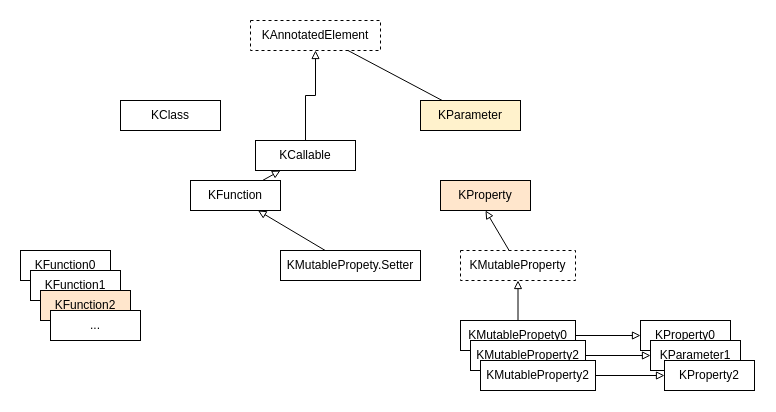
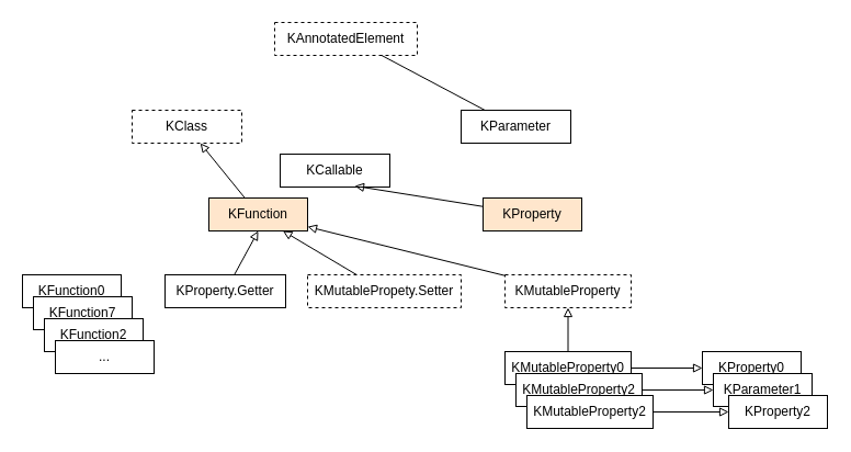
  <mxCell id="0" />
  <mxCell id="1" parent="0" />
  <mxCell id="2" value="KAnnotatedElement" style="rounded=0;whiteSpace=wrap;html=1;dashed=1;" vertex="1" parent="1"><mxGeometry x="250" y="20" width="130" height="30" as="geometry" /></mxCell>
  <mxCell id="3" style="rounded=0;orthogonalLoop=1;jettySize=auto;html=1;entryX=0.75;entryY=1;entryDx=0;entryDy=0;endArrow=none;endFill=0;" edge="1" parent="1" source="4" target="2"><mxGeometry relative="1" as="geometry" /></mxCell>
- <mxCell id="4" value="KParameter" style="rounded=0;whiteSpace=wrap;html=1;fillColor=#fff2cc;" vertex="1" parent="1"><mxGeometry x="420" y="100" width="100" height="30" as="geometry" /></mxCell>
- <mxCell id="5" style="rounded=0;orthogonalLoop=1;jettySize=auto;html=1;entryX=0.25;entryY=1;entryDx=0;entryDy=0;endArrow=block;endFill=0;" edge="1" parent="1" source="6" target="9"><mxGeometry relative="1" as="geometry" /></mxCell>
- <mxCell id="6" value="KFunction" style="rounded=0;whiteSpace=wrap;html=1;" vertex="1" parent="1"><mxGeometry x="190" y="180" width="90" height="30" as="geometry" /></mxCell>
- <mxCell id="7" value="KClass" style="rounded=0;whiteSpace=wrap;html=1;" vertex="1" parent="1"><mxGeometry x="120" y="100" width="100" height="30" as="geometry" /></mxCell>
- <mxCell id="8" style="edgeStyle=orthogonalEdgeStyle;rounded=0;orthogonalLoop=1;jettySize=auto;html=1;entryX=0.5;entryY=1;entryDx=0;entryDy=0;endArrow=block;endFill=0;" edge="1" parent="1" source="9" target="2"><mxGeometry relative="1" as="geometry" /></mxCell>
+ <mxCell id="4" value="KParameter" style="rounded=0;whiteSpace=wrap;html=1;" vertex="1" parent="1"><mxGeometry x="420" y="100" width="100" height="30" as="geometry" /></mxCell>
+ <mxCell id="5" style="rounded=0;orthogonalLoop=1;jettySize=auto;html=1;endArrow=block;endFill=0;" edge="1" parent="1" source="6" target="7"><mxGeometry relative="1" as="geometry" /></mxCell>
+ <mxCell id="6" value="KFunction" style="rounded=0;whiteSpace=wrap;html=1;fillColor=#ffe6cc;" vertex="1" parent="1"><mxGeometry x="190" y="180" width="90" height="30" as="geometry" /></mxCell>
+ <mxCell id="7" value="KClass" style="rounded=0;whiteSpace=wrap;html=1;dashed=1;" vertex="1" parent="1"><mxGeometry x="120" y="100" width="100" height="30" as="geometry" /></mxCell>
  <mxCell id="9" value="KCallable" style="rounded=0;whiteSpace=wrap;html=1;" vertex="1" parent="1"><mxGeometry x="255" y="140" width="100" height="30" as="geometry" /></mxCell>
+ <mxCell id="10" style="rounded=0;orthogonalLoop=1;jettySize=auto;html=1;entryX=0.68;entryY=0.967;entryDx=0;entryDy=0;endArrow=block;endFill=0;entryPerimeter=0;" edge="1" parent="1" source="11" target="9"><mxGeometry relative="1" as="geometry"><mxPoint x="390" y="130" as="targetPoint" /></mxGeometry></mxCell>
  <mxCell id="11" value="KProperty" style="rounded=0;whiteSpace=wrap;html=1;fillColor=#ffe6cc;" vertex="1" parent="1"><mxGeometry x="440" y="180" width="90" height="30" as="geometry" /></mxCell>
- <mxCell id="12" style="rounded=0;orthogonalLoop=1;jettySize=auto;html=1;entryX=0.5;entryY=1;entryDx=0;entryDy=0;endArrow=block;endFill=0;" edge="1" parent="1" source="13" target="11"><mxGeometry relative="1" as="geometry" /></mxCell>
+ <mxCell id="12" style="rounded=0;orthogonalLoop=1;jettySize=auto;html=1;endArrow=block;endFill=0;" edge="1" parent="1" source="13" target="6"><mxGeometry relative="1" as="geometry" /></mxCell>
  <mxCell id="13" value="KMutableProperty" style="rounded=0;whiteSpace=wrap;html=1;dashed=1;" vertex="1" parent="1"><mxGeometry x="460" y="250" width="115" height="30" as="geometry" /></mxCell>
  <mxCell id="14" value="KProperty0" style="rounded=0;whiteSpace=wrap;html=1;" vertex="1" parent="1"><mxGeometry x="640" y="320" width="90" height="30" as="geometry" /></mxCell>
  <mxCell id="15" value="KParameter1" style="rounded=0;whiteSpace=wrap;html=1;" vertex="1" parent="1"><mxGeometry x="650" y="340" width="90" height="30" as="geometry" /></mxCell>
  <mxCell id="16" value="KProperty2" style="rounded=0;whiteSpace=wrap;html=1;" vertex="1" parent="1"><mxGeometry x="664" y="360" width="90" height="30" as="geometry" /></mxCell>
  <mxCell id="17" style="edgeStyle=orthogonalEdgeStyle;rounded=0;orthogonalLoop=1;jettySize=auto;html=1;entryX=0.5;entryY=1;entryDx=0;entryDy=0;endArrow=block;endFill=0;" edge="1" parent="1" source="19" target="13"><mxGeometry relative="1" as="geometry" /></mxCell>
  <mxCell id="18" style="edgeStyle=orthogonalEdgeStyle;rounded=0;orthogonalLoop=1;jettySize=auto;html=1;entryX=0;entryY=0.5;entryDx=0;entryDy=0;endArrow=block;endFill=0;" edge="1" parent="1" source="19" target="14"><mxGeometry relative="1" as="geometry" /></mxCell>
- <mxCell id="19" value="KMutablePropety0" style="rounded=0;whiteSpace=wrap;html=1;" vertex="1" parent="1"><mxGeometry x="460" y="320" width="115" height="30" as="geometry" /></mxCell>
+ <mxCell id="19" value="KMutableProperty0" style="rounded=0;whiteSpace=wrap;html=1;" vertex="1" parent="1"><mxGeometry x="460" y="320" width="115" height="30" as="geometry" /></mxCell>
  <mxCell id="20" style="edgeStyle=orthogonalEdgeStyle;rounded=0;orthogonalLoop=1;jettySize=auto;html=1;entryX=0;entryY=0.5;entryDx=0;entryDy=0;endArrow=block;endFill=0;" edge="1" parent="1" source="21" target="15"><mxGeometry relative="1" as="geometry" /></mxCell>
  <mxCell id="21" value="KMutableProperty2" style="rounded=0;whiteSpace=wrap;html=1;" vertex="1" parent="1"><mxGeometry x="470" y="340" width="115" height="30" as="geometry" /></mxCell>
  <mxCell id="22" style="edgeStyle=orthogonalEdgeStyle;rounded=0;orthogonalLoop=1;jettySize=auto;html=1;entryX=0;entryY=0.5;entryDx=0;entryDy=0;endArrow=block;endFill=0;" edge="1" parent="1" source="23" target="16"><mxGeometry relative="1" as="geometry" /></mxCell>
  <mxCell id="23" value="KMutableProperty2" style="rounded=0;whiteSpace=wrap;html=1;" vertex="1" parent="1"><mxGeometry x="480" y="360" width="115" height="30" as="geometry" /></mxCell>
  <mxCell id="24" value="KFunction0" style="rounded=0;whiteSpace=wrap;html=1;" vertex="1" parent="1"><mxGeometry x="20" y="250" width="90" height="30" as="geometry" /></mxCell>
- <mxCell id="25" value="KFunction1" style="rounded=0;whiteSpace=wrap;html=1;" vertex="1" parent="1"><mxGeometry x="30" y="270" width="90" height="30" as="geometry" /></mxCell>
- <mxCell id="26" value="KFunction2" style="rounded=0;whiteSpace=wrap;html=1;fillColor=#ffe6cc;" vertex="1" parent="1"><mxGeometry x="40" y="290" width="90" height="30" as="geometry" /></mxCell>
+ <mxCell id="25" value="KFunction7" style="rounded=0;whiteSpace=wrap;html=1;" vertex="1" parent="1"><mxGeometry x="30" y="270" width="90" height="30" as="geometry" /></mxCell>
+ <mxCell id="26" value="KFunction2" style="rounded=0;whiteSpace=wrap;html=1;" vertex="1" parent="1"><mxGeometry x="40" y="290" width="90" height="30" as="geometry" /></mxCell>
  <mxCell id="27" value="..." style="rounded=0;whiteSpace=wrap;html=1;" vertex="1" parent="1"><mxGeometry x="50" y="310" width="90" height="30" as="geometry" /></mxCell>
+ <mxCell id="28" style="rounded=0;orthogonalLoop=1;jettySize=auto;html=1;entryX=0.5;entryY=1;entryDx=0;entryDy=0;endArrow=block;endFill=0;" edge="1" parent="1" source="29" target="6"><mxGeometry relative="1" as="geometry" /></mxCell>
+ <mxCell id="29" value="KProperty.Getter" style="rounded=0;whiteSpace=wrap;html=1;" vertex="1" parent="1"><mxGeometry x="150" y="250" width="110" height="30" as="geometry" /></mxCell>
  <mxCell id="30" style="rounded=0;orthogonalLoop=1;jettySize=auto;html=1;entryX=0.75;entryY=1;entryDx=0;entryDy=0;endArrow=block;endFill=0;" edge="1" parent="1" source="31" target="6"><mxGeometry relative="1" as="geometry" /></mxCell>
- <mxCell id="31" value="KMutablePropety.Setter" style="rounded=0;whiteSpace=wrap;html=1;" vertex="1" parent="1"><mxGeometry x="280" y="250" width="140" height="30" as="geometry" /></mxCell>
+ <mxCell id="31" value="KMutablePropety.Setter" style="rounded=0;whiteSpace=wrap;html=1;dashed=1;" vertex="1" parent="1"><mxGeometry x="280" y="250" width="140" height="30" as="geometry" /></mxCell>
